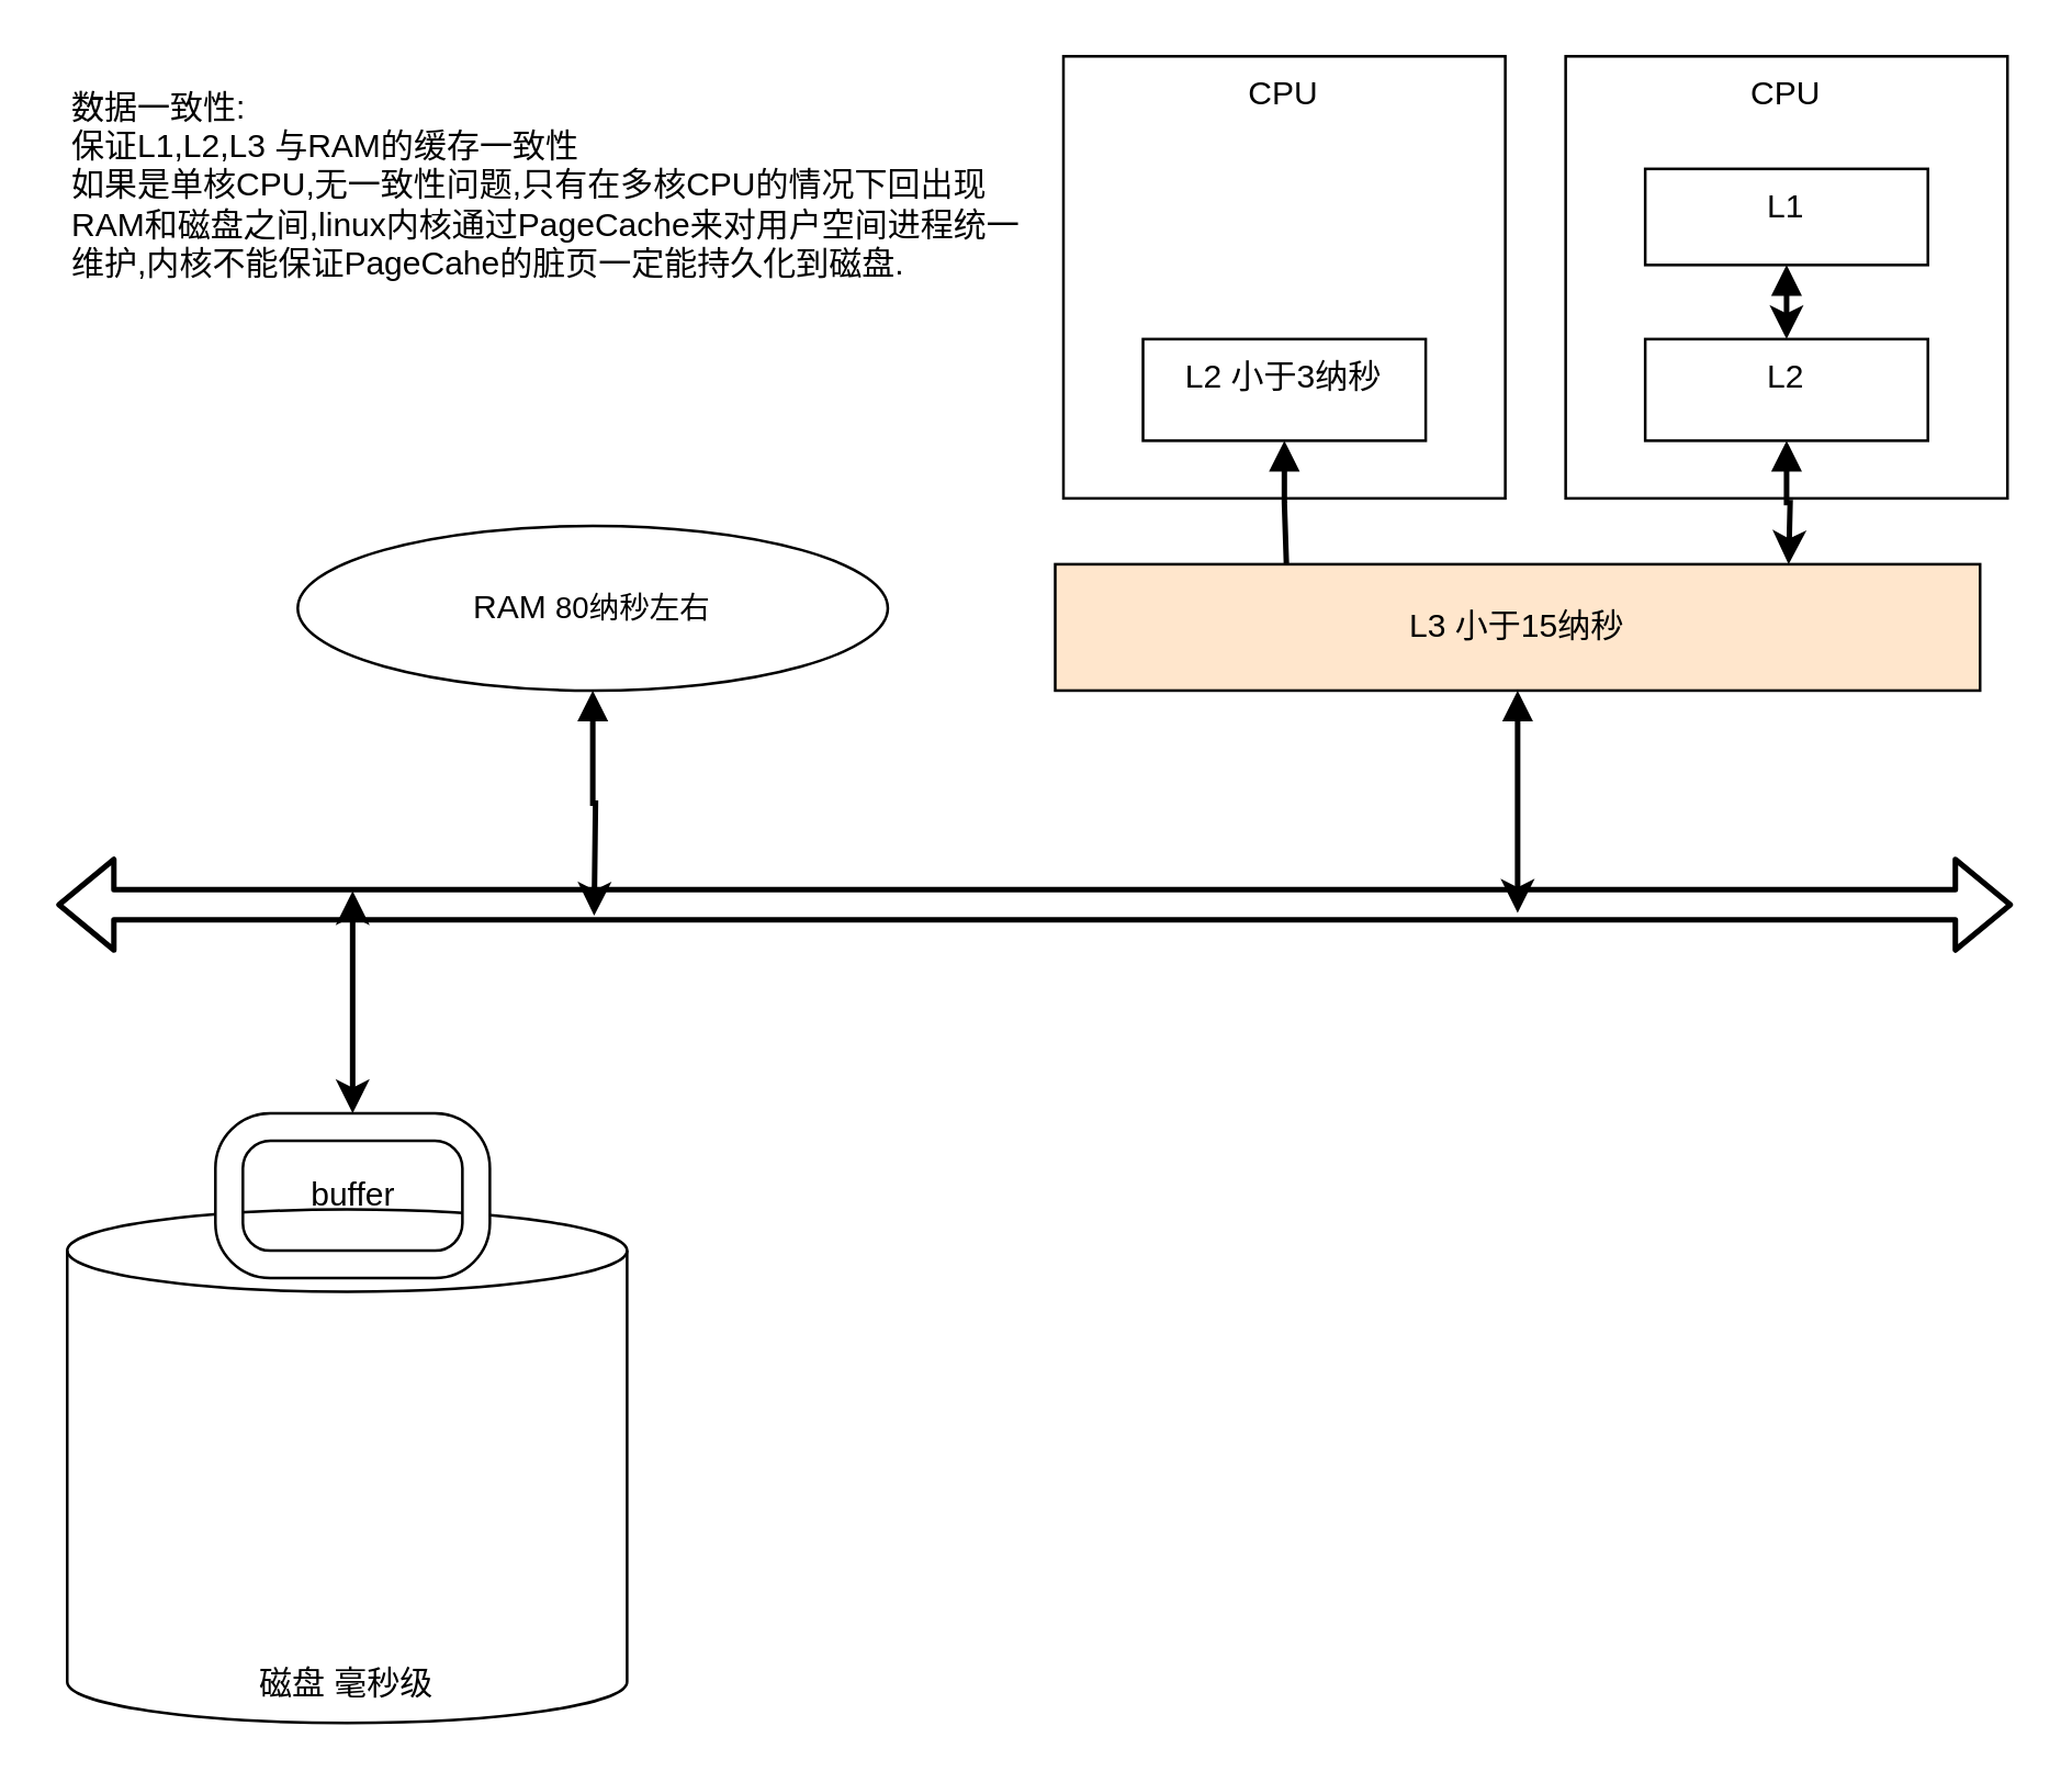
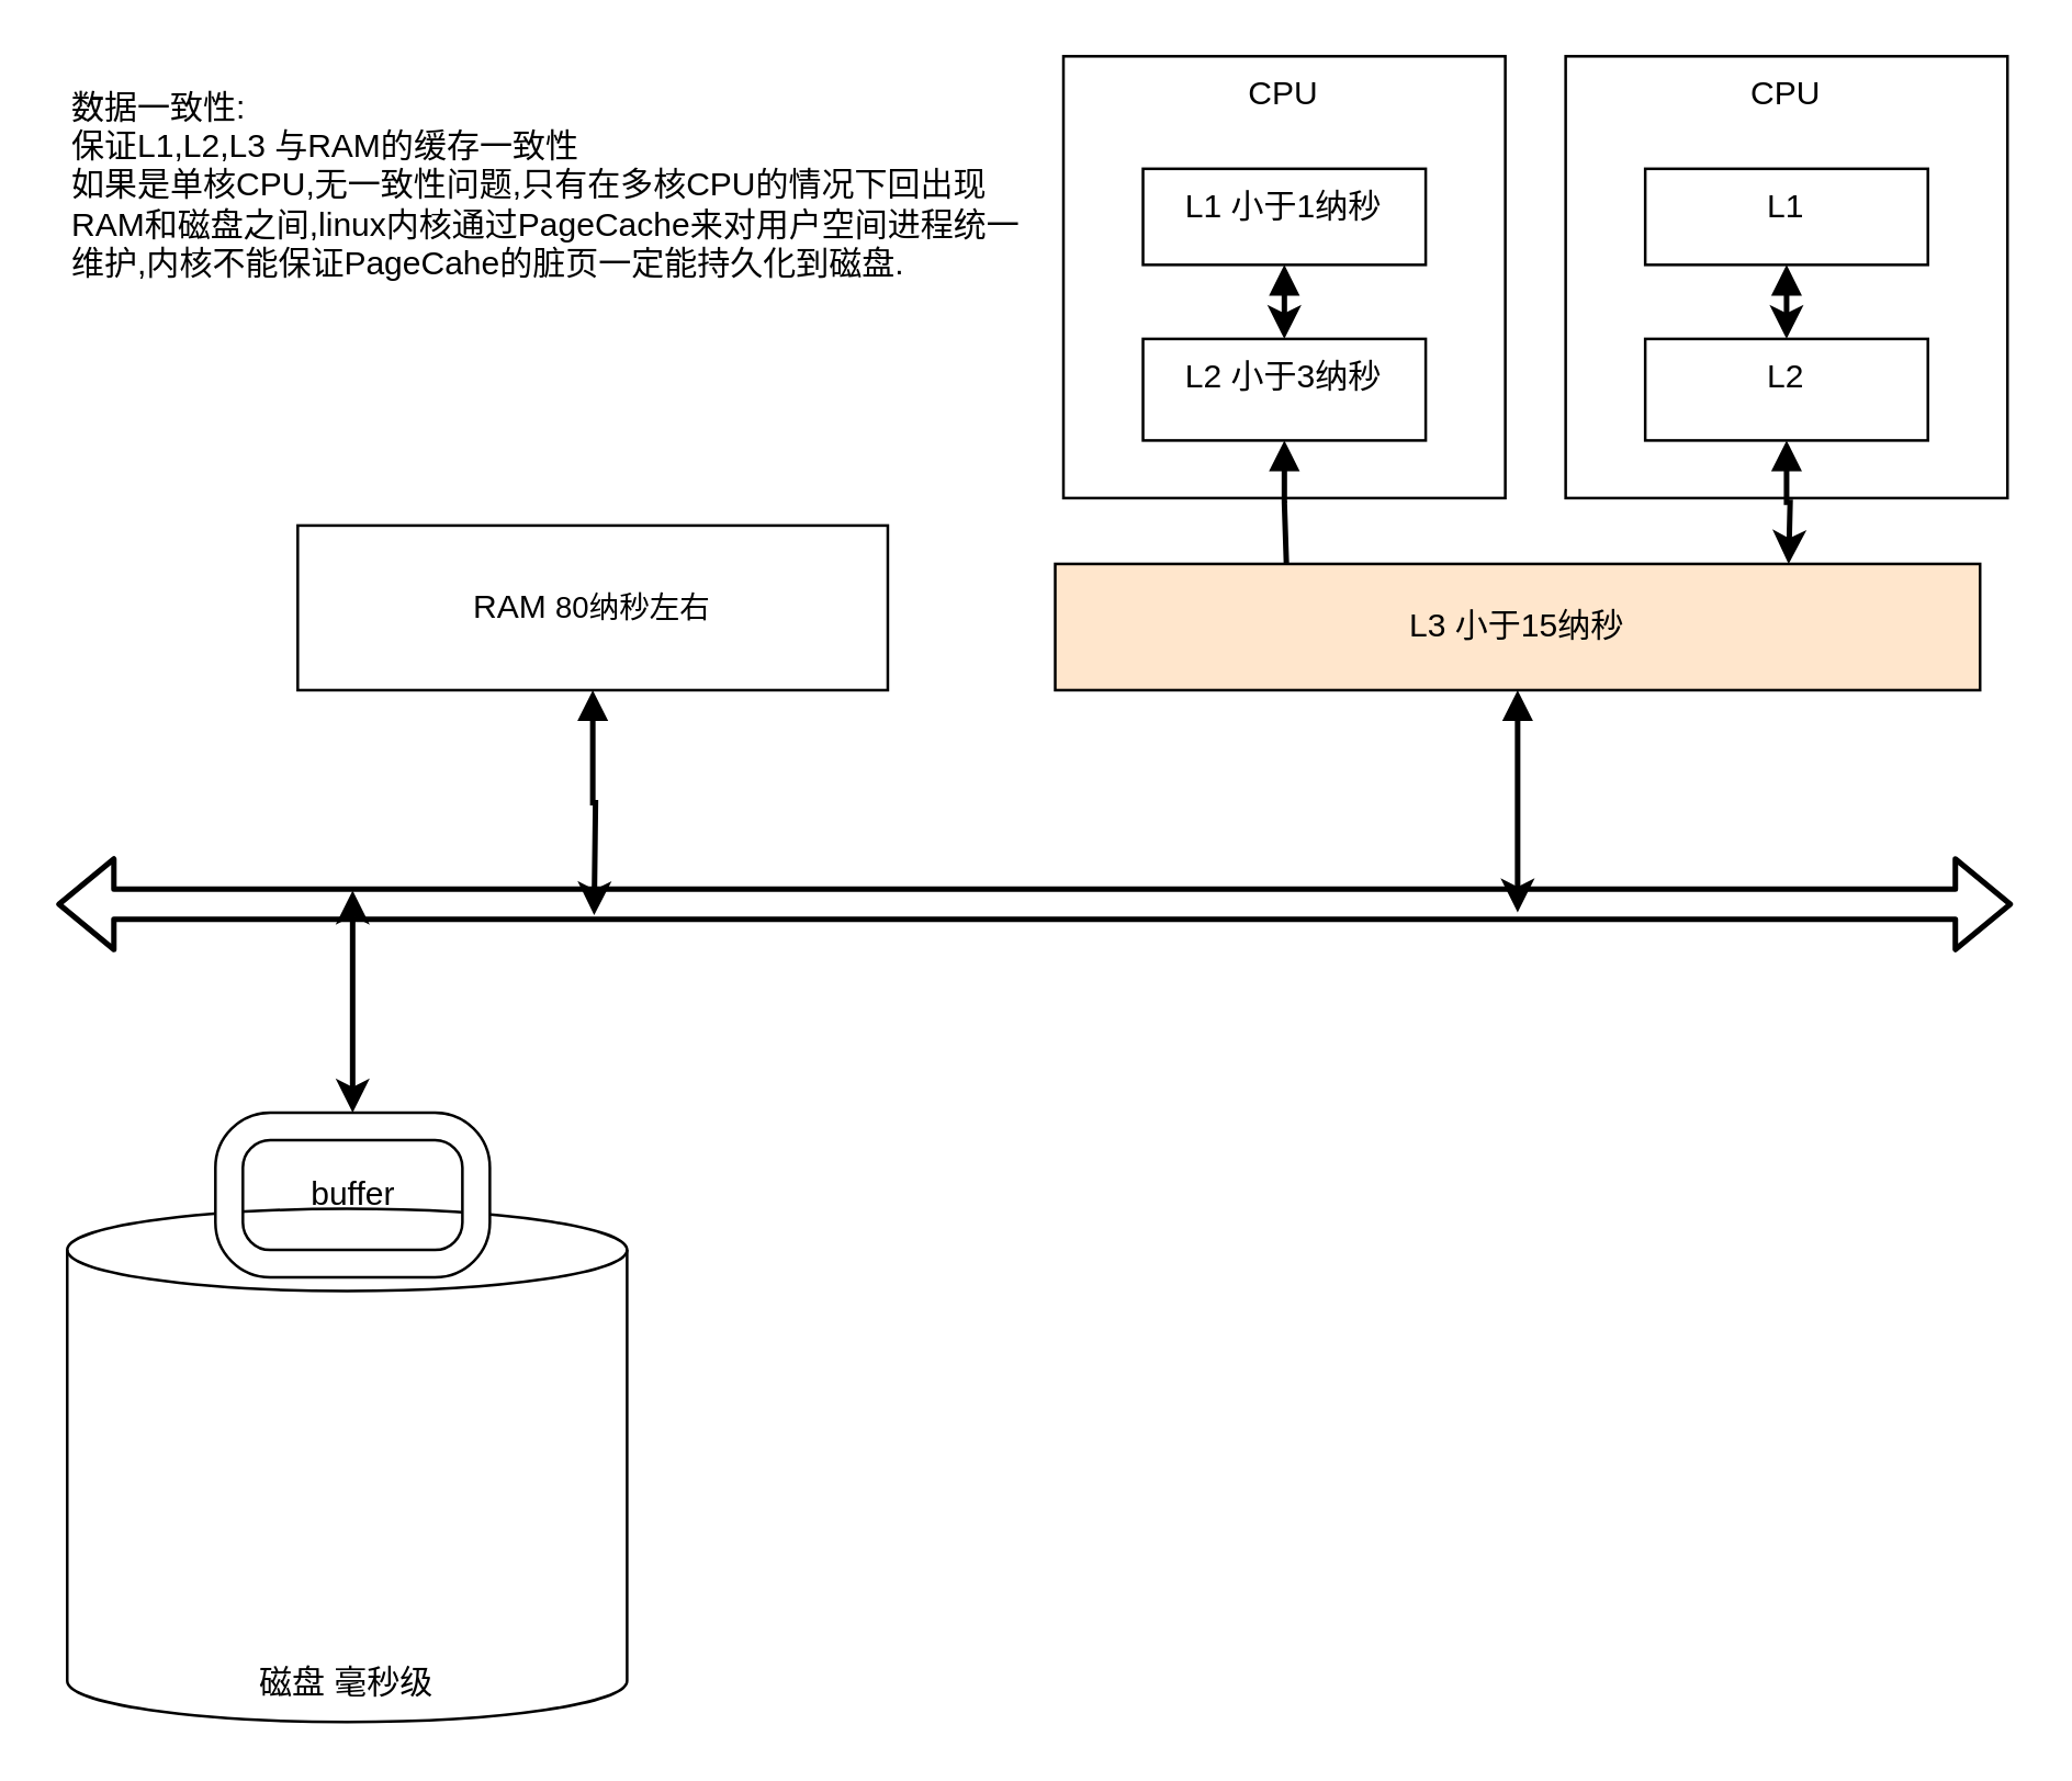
  <mxCell id="0" />
  <mxCell id="1" parent="0" />
  <mxCell id="2" value="磁盘 毫秒级" style="shape=cylinder3;whiteSpace=wrap;html=1;boundedLbl=1;backgroundOutline=1;size=15;verticalAlign=bottom;" vertex="1" parent="1"><mxGeometry x="24" y="440" width="204" height="187" as="geometry" /></mxCell>
  <mxCell id="3" style="edgeStyle=orthogonalEdgeStyle;rounded=0;orthogonalLoop=1;jettySize=auto;html=1;strokeWidth=2;startArrow=classic;startFill=1;" edge="1" parent="1" source="4"><mxGeometry relative="1" as="geometry"><mxPoint x="128" y="324" as="targetPoint" /></mxGeometry></mxCell>
  <mxCell id="4" value="" style="verticalLabelPosition=bottom;verticalAlign=top;html=1;shape=mxgraph.basic.rounded_frame;dx=10;" vertex="1" parent="1"><mxGeometry x="78" y="405" width="100" height="60" as="geometry" /></mxCell>
  <mxCell id="5" value="buffer" style="text;html=1;align=center;verticalAlign=middle;resizable=0;points=[];autosize=1;strokeColor=none;" vertex="1" parent="1"><mxGeometry x="108" y="426" width="40" height="18" as="geometry" /></mxCell>
  <mxCell id="6" style="edgeStyle=orthogonalEdgeStyle;rounded=0;orthogonalLoop=1;jettySize=auto;html=1;strokeWidth=2;startArrow=block;" edge="1" parent="1" source="7"><mxGeometry relative="1" as="geometry"><mxPoint x="216" y="333" as="targetPoint" /></mxGeometry></mxCell>
- <mxCell id="7" value="RAM&amp;nbsp;&lt;span style=&quot;font-size: 11px ; background-color: rgb(255 , 255 , 255)&quot;&gt;80纳秒左右&lt;/span&gt;" style="ellipse;whiteSpace=wrap;html=1;align=center;verticalAlign=middle;" vertex="1" parent="1"><mxGeometry x="108" y="191" width="215" height="60" as="geometry" /></mxCell>
+ <mxCell id="7" value="RAM&amp;nbsp;&lt;span style=&quot;font-size: 11px ; background-color: rgb(255 , 255 , 255)&quot;&gt;80纳秒左右&lt;/span&gt;" style="rounded=0;whiteSpace=wrap;html=1;align=center;verticalAlign=middle;" vertex="1" parent="1"><mxGeometry x="108" y="191" width="215" height="60" as="geometry" /></mxCell>
  <mxCell id="8" value="" style="shape=flexArrow;endArrow=classic;startArrow=classic;html=1;strokeWidth=2;" edge="1" parent="1"><mxGeometry width="100" height="100" relative="1" as="geometry"><mxPoint x="20" y="329" as="sourcePoint" /><mxPoint x="733" y="329" as="targetPoint" /></mxGeometry></mxCell>
  <mxCell id="9" value="CPU" style="whiteSpace=wrap;html=1;aspect=fixed;align=center;verticalAlign=top;" vertex="1" parent="1"><mxGeometry x="387" y="20" width="161" height="161" as="geometry" /></mxCell>
+ <mxCell id="10" style="edgeStyle=orthogonalEdgeStyle;rounded=0;orthogonalLoop=1;jettySize=auto;html=1;entryX=0.5;entryY=0;entryDx=0;entryDy=0;startArrow=block;strokeWidth=2;" edge="1" parent="1" source="11" target="13"><mxGeometry relative="1" as="geometry" /></mxCell>
+ <mxCell id="11" value="L1 小于1纳秒" style="rounded=0;whiteSpace=wrap;html=1;align=center;verticalAlign=top;" vertex="1" parent="1"><mxGeometry x="416" y="61" width="103" height="35" as="geometry" /></mxCell>
  <mxCell id="12" style="edgeStyle=orthogonalEdgeStyle;rounded=0;orthogonalLoop=1;jettySize=auto;html=1;entryX=0.25;entryY=0;entryDx=0;entryDy=0;startArrow=block;strokeWidth=2;endArrow=none;" edge="1" parent="1" source="13" target="15"><mxGeometry relative="1" as="geometry" /></mxCell>
  <mxCell id="13" value="L2 小于3纳秒" style="rounded=0;whiteSpace=wrap;html=1;align=center;verticalAlign=top;" vertex="1" parent="1"><mxGeometry x="416" y="123" width="103" height="37" as="geometry" /></mxCell>
  <mxCell id="14" style="edgeStyle=orthogonalEdgeStyle;rounded=0;orthogonalLoop=1;jettySize=auto;html=1;startArrow=block;strokeWidth=2;" edge="1" parent="1" source="15"><mxGeometry relative="1" as="geometry"><mxPoint x="552.5" y="332" as="targetPoint" /></mxGeometry></mxCell>
  <mxCell id="15" value="L3 小于15纳秒" style="rounded=0;whiteSpace=wrap;html=1;align=center;verticalAlign=middle;fillColor=#ffe6cc;" vertex="1" parent="1"><mxGeometry x="384" y="205" width="337" height="46" as="geometry" /></mxCell>
  <mxCell id="16" value="CPU" style="whiteSpace=wrap;html=1;aspect=fixed;align=center;verticalAlign=top;" vertex="1" parent="1"><mxGeometry x="570" y="20" width="161" height="161" as="geometry" /></mxCell>
  <mxCell id="17" style="edgeStyle=orthogonalEdgeStyle;rounded=0;orthogonalLoop=1;jettySize=auto;html=1;entryX=0.5;entryY=0;entryDx=0;entryDy=0;startArrow=block;strokeWidth=2;" edge="1" parent="1" source="18" target="20"><mxGeometry relative="1" as="geometry" /></mxCell>
  <mxCell id="18" value="L1" style="rounded=0;whiteSpace=wrap;html=1;align=center;verticalAlign=top;" vertex="1" parent="1"><mxGeometry x="599" y="61" width="103" height="35" as="geometry" /></mxCell>
  <mxCell id="19" style="edgeStyle=orthogonalEdgeStyle;rounded=0;orthogonalLoop=1;jettySize=auto;html=1;entryX=0.25;entryY=0;entryDx=0;entryDy=0;startArrow=block;strokeWidth=2;" edge="1" parent="1" source="20"><mxGeometry relative="1" as="geometry"><mxPoint x="651.25" y="205" as="targetPoint" /></mxGeometry></mxCell>
  <mxCell id="20" value="L2" style="rounded=0;whiteSpace=wrap;html=1;align=center;verticalAlign=top;" vertex="1" parent="1"><mxGeometry x="599" y="123" width="103" height="37" as="geometry" /></mxCell>
  <mxCell id="21" value="数据一致性:&lt;br&gt;保证L1,L2,L3 与RAM的缓存一致性&lt;br&gt;如果是单核CPU,无一致性问题,只有在多核CPU的情况下回出现&lt;br&gt;RAM和磁盘之间,linux内核通过PageCache来对用户空间进程统一维护,内核不能保证PageCahe的脏页一定能持久化到磁盘." style="text;html=1;strokeColor=none;fillColor=none;align=left;verticalAlign=middle;whiteSpace=wrap;rounded=0;" vertex="1" parent="1"><mxGeometry x="24" y="20" width="353" height="94" as="geometry" /></mxCell>
